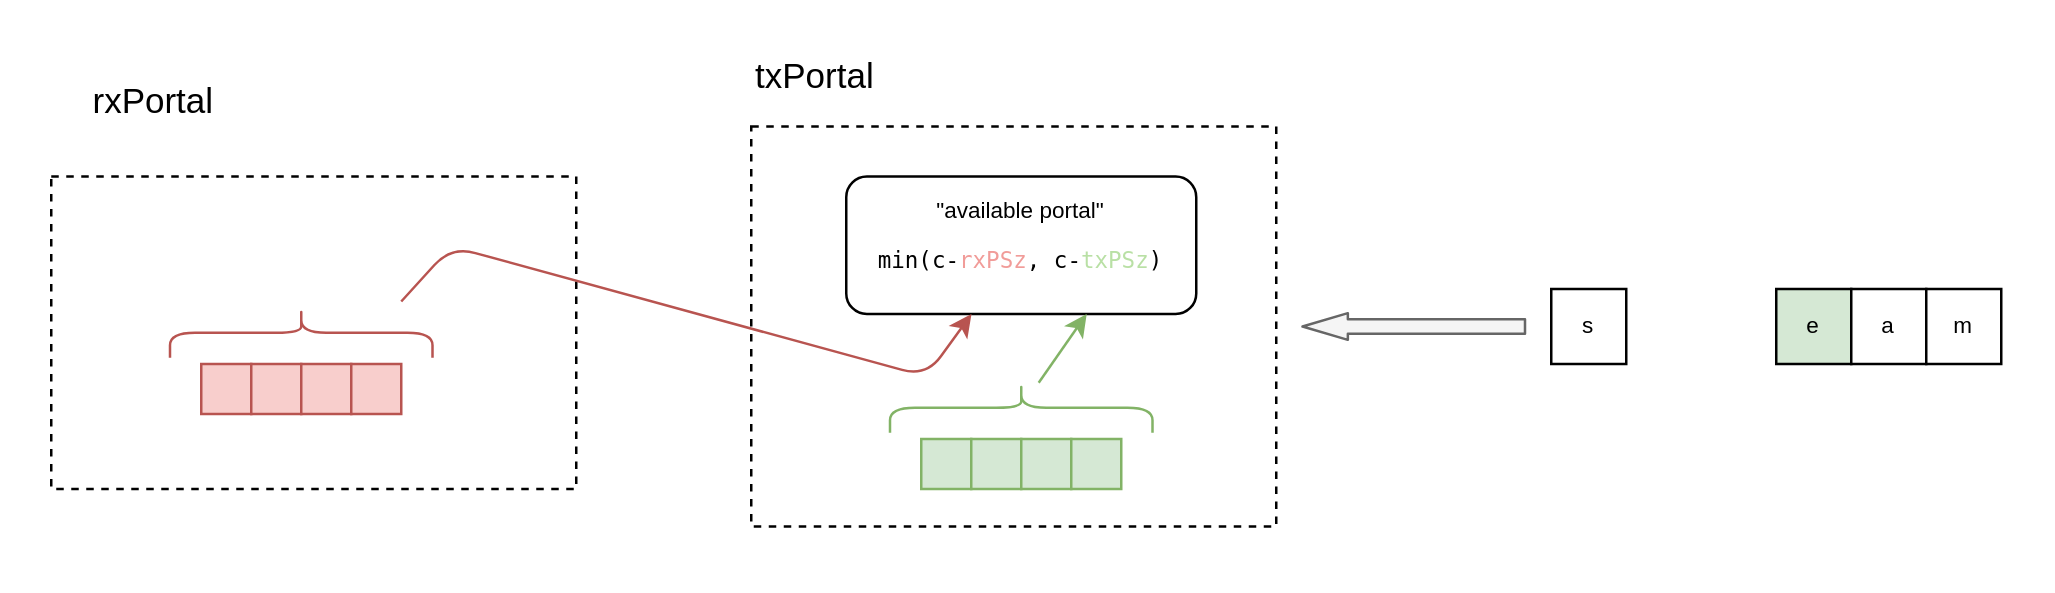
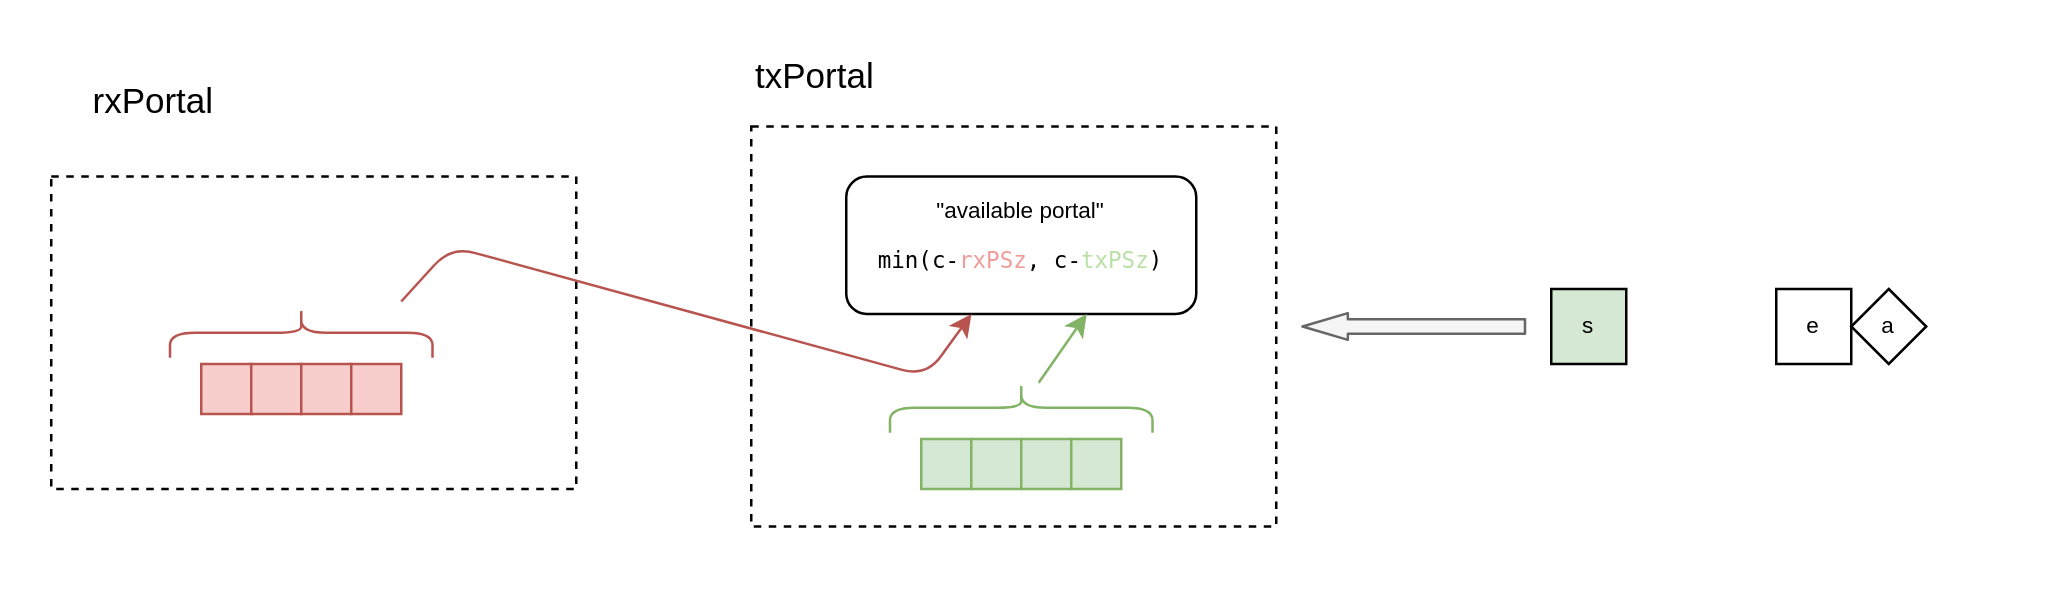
  <mxCell id="0" />
  <mxCell id="1" style="" parent="0" />
  <mxCell id="2" value="" style="rounded=0;whiteSpace=wrap;html=1;dashed=1;fillColor=none;" parent="1" vertex="1"><mxGeometry x="300" y="50" width="210" height="160" as="geometry" /></mxCell>
  <mxCell id="3" value="&lt;font style=&quot;font-size: 14px&quot;&gt;txPortal&lt;/font&gt;" style="text;html=1;strokeColor=none;fillColor=none;align=left;verticalAlign=middle;whiteSpace=wrap;rounded=0;dashed=1;" parent="1" vertex="1"><mxGeometry x="300" y="20" width="155" height="20" as="geometry" /></mxCell>
  <mxCell id="4" value="" style="rounded=0;whiteSpace=wrap;html=1;dashed=1;fillColor=none;" vertex="1" parent="1"><mxGeometry x="20" y="70" width="210" height="125" as="geometry" /></mxCell>
  <mxCell id="5" value="&lt;font style=&quot;font-size: 14px&quot;&gt;rxPortal&lt;/font&gt;" style="text;html=1;strokeColor=none;fillColor=none;align=left;verticalAlign=middle;whiteSpace=wrap;rounded=0;dashed=1;" vertex="1" parent="1"><mxGeometry x="35" y="30" width="155" height="20" as="geometry" /></mxCell>
  <mxCell id="6" value="Contents" style="" parent="0" />
  <mxCell id="7" value="&quot;available portal&quot;&lt;br style=&quot;font-size: 9px&quot;&gt;&lt;pre style=&quot;font-size: 9px&quot;&gt;min(c-&lt;font color=&quot;#f19c99&quot;&gt;rxPSz&lt;/font&gt;, c-&lt;font color=&quot;#b9e0a5&quot;&gt;txPSz&lt;/font&gt;)&lt;/pre&gt;" style="rounded=1;whiteSpace=wrap;html=1;fontSize=9;" vertex="1" parent="6"><mxGeometry x="338" y="70" width="140" height="55" as="geometry" /></mxCell>
  <mxCell id="8" value="" style="rounded=0;whiteSpace=wrap;html=1;fillColor=#d5e8d4;strokeColor=#82b366;" vertex="1" parent="6"><mxGeometry x="368" y="175" width="20" height="20" as="geometry" /></mxCell>
  <mxCell id="9" value="" style="rounded=0;whiteSpace=wrap;html=1;fillColor=#d5e8d4;strokeColor=#82b366;" vertex="1" parent="6"><mxGeometry x="388" y="175" width="20" height="20" as="geometry" /></mxCell>
  <mxCell id="10" value="" style="rounded=0;whiteSpace=wrap;html=1;fillColor=#d5e8d4;strokeColor=#82b366;" vertex="1" parent="6"><mxGeometry x="408" y="175" width="20" height="20" as="geometry" /></mxCell>
  <mxCell id="11" value="" style="rounded=0;whiteSpace=wrap;html=1;fillColor=#d5e8d4;strokeColor=#82b366;" vertex="1" parent="6"><mxGeometry x="428" y="175" width="20" height="20" as="geometry" /></mxCell>
  <mxCell id="12" value="" style="shape=curlyBracket;whiteSpace=wrap;html=1;rounded=1;rotation=90;fillColor=#d5e8d4;strokeColor=#82b366;" vertex="1" parent="6"><mxGeometry x="398" y="110" width="20" height="105" as="geometry" /></mxCell>
  <mxCell id="13" value="" style="endArrow=classic;html=1;entryX=0.687;entryY=1;entryDx=0;entryDy=0;entryPerimeter=0;fillColor=#d5e8d4;strokeColor=#82b366;" edge="1" parent="6" source="12" target="7"><mxGeometry width="50" height="50" relative="1" as="geometry"><mxPoint x="490" y="290" as="sourcePoint" /><mxPoint x="540" y="240" as="targetPoint" /></mxGeometry></mxCell>
  <mxCell id="14" value="" style="rounded=0;whiteSpace=wrap;html=1;fillColor=#f8cecc;strokeColor=#b85450;" vertex="1" parent="6"><mxGeometry x="80" y="145" width="20" height="20" as="geometry" /></mxCell>
  <mxCell id="15" value="" style="rounded=0;whiteSpace=wrap;html=1;fillColor=#f8cecc;strokeColor=#b85450;" vertex="1" parent="6"><mxGeometry x="100" y="145" width="20" height="20" as="geometry" /></mxCell>
  <mxCell id="16" value="" style="rounded=0;whiteSpace=wrap;html=1;fillColor=#f8cecc;strokeColor=#b85450;" vertex="1" parent="6"><mxGeometry x="120" y="145" width="20" height="20" as="geometry" /></mxCell>
  <mxCell id="17" value="" style="rounded=0;whiteSpace=wrap;html=1;fillColor=#f8cecc;strokeColor=#b85450;" vertex="1" parent="6"><mxGeometry x="140" y="145" width="20" height="20" as="geometry" /></mxCell>
  <mxCell id="18" value="" style="shape=curlyBracket;whiteSpace=wrap;html=1;rounded=1;rotation=90;fillColor=#f8cecc;strokeColor=#b85450;" vertex="1" parent="6"><mxGeometry x="110" y="80" width="20" height="105" as="geometry" /></mxCell>
  <mxCell id="19" value="" style="endArrow=classic;html=1;strokeColor=#b85450;fillColor=#f8cecc;" edge="1" parent="6" target="7"><mxGeometry width="50" height="50" relative="1" as="geometry"><mxPoint x="160" y="120" as="sourcePoint" /><mxPoint x="280" y="150" as="targetPoint" /><Array as="points"><mxPoint x="180" y="98" /><mxPoint x="370" y="150" /></Array></mxGeometry></mxCell>
- <mxCell id="20" value="s" style="rounded=0;whiteSpace=wrap;html=1;fontSize=9;" vertex="1" parent="6"><mxGeometry x="620" y="115" width="30" height="30" as="geometry" /></mxCell>
- <mxCell id="21" value="e" style="rounded=0;whiteSpace=wrap;html=1;fontSize=9;fillColor=#d5e8d4;" vertex="1" parent="6"><mxGeometry x="710" y="115" width="30" height="30" as="geometry" /></mxCell>
- <mxCell id="22" value="a" style="rounded=0;whiteSpace=wrap;html=1;fontSize=9;" vertex="1" parent="6"><mxGeometry x="740" y="115" width="30" height="30" as="geometry" /></mxCell>
- <mxCell id="23" value="m" style="rounded=0;whiteSpace=wrap;html=1;fontSize=9;" vertex="1" parent="6"><mxGeometry x="770" y="115" width="30" height="30" as="geometry" /></mxCell>
+ <mxCell id="20" value="s" style="rounded=0;whiteSpace=wrap;html=1;fontSize=9;fillColor=#d5e8d4;" vertex="1" parent="6"><mxGeometry x="620" y="115" width="30" height="30" as="geometry" /></mxCell>
+ <mxCell id="21" value="e" style="rounded=0;whiteSpace=wrap;html=1;fontSize=9;" vertex="1" parent="6"><mxGeometry x="710" y="115" width="30" height="30" as="geometry" /></mxCell>
+ <mxCell id="22" value="a" style="rhombus;whiteSpace=wrap;html=1;fontSize=9;" vertex="1" parent="6"><mxGeometry x="740" y="115" width="30" height="30" as="geometry" /></mxCell>
  <mxCell id="24" value="" style="shape=flexArrow;endArrow=classic;html=1;strokeColor=#666666;fontSize=9;fillColor=#f5f5f5;endWidth=3.946;endSize=5.714;width=5.714;" edge="1" parent="6"><mxGeometry width="50" height="50" relative="1" as="geometry"><mxPoint x="610" y="130" as="sourcePoint" /><mxPoint x="520" y="130" as="targetPoint" /></mxGeometry></mxCell>
